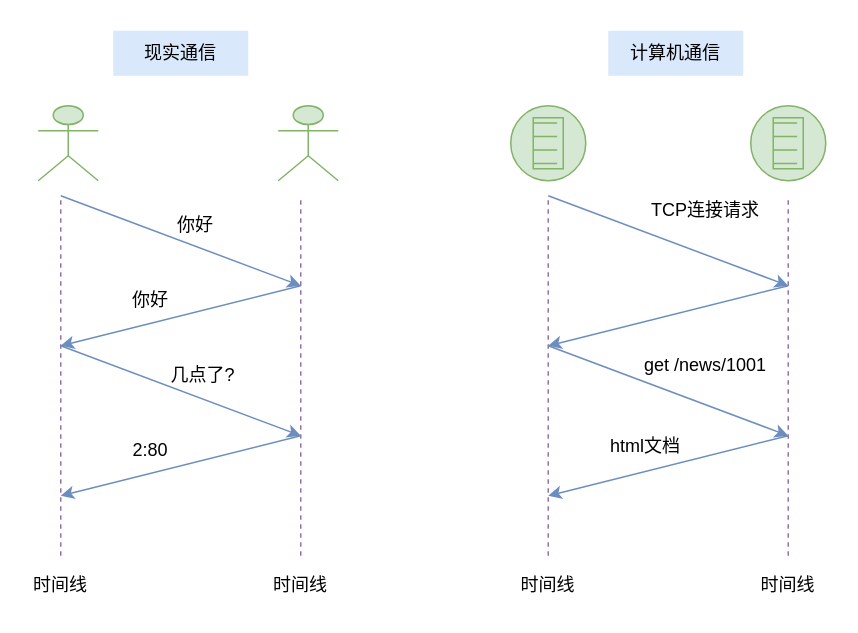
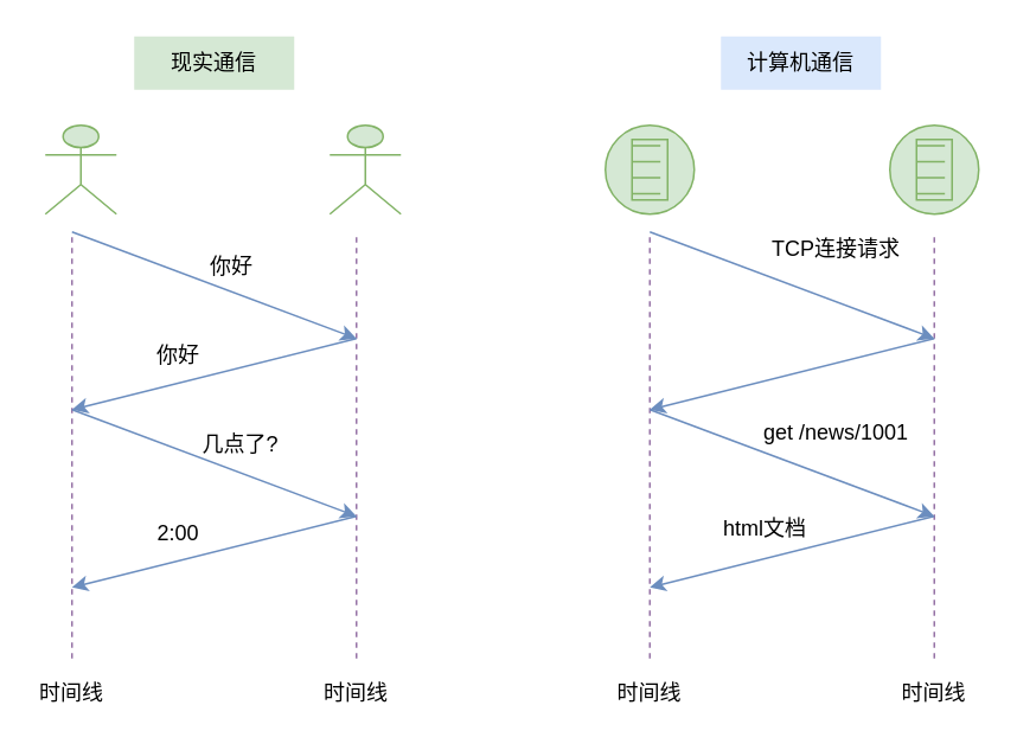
  <mxCell id="0" />
  <mxCell id="1" parent="0" />
  <mxCell id="2" value="" style="shape=umlActor;verticalLabelPosition=bottom;labelBackgroundColor=#ffffff;verticalAlign=top;html=1;outlineConnect=0;fillColor=#d5e8d4;strokeColor=#82b366;" vertex="1" parent="1"><mxGeometry x="25" y="70" width="40" height="50" as="geometry" /></mxCell>
  <mxCell id="3" value="" style="shape=umlActor;verticalLabelPosition=bottom;labelBackgroundColor=#ffffff;verticalAlign=top;html=1;outlineConnect=0;fillColor=#d5e8d4;strokeColor=#82b366;" vertex="1" parent="1"><mxGeometry x="185" y="70" width="40" height="50" as="geometry" /></mxCell>
  <mxCell id="4" value="" style="endArrow=none;dashed=1;html=1;fillColor=#e1d5e7;strokeColor=#9673a6;" edge="1" parent="1"><mxGeometry width="50" height="50" relative="1" as="geometry"><mxPoint x="40" y="370" as="sourcePoint" /><mxPoint x="40" y="130" as="targetPoint" /></mxGeometry></mxCell>
  <mxCell id="5" value="" style="endArrow=none;dashed=1;html=1;fillColor=#e1d5e7;strokeColor=#9673a6;" edge="1" parent="1"><mxGeometry width="50" height="50" relative="1" as="geometry"><mxPoint x="200" y="370" as="sourcePoint" /><mxPoint x="200" y="130" as="targetPoint" /></mxGeometry></mxCell>
  <mxCell id="6" value="" style="endArrow=classic;html=1;fillColor=#dae8fc;strokeColor=#6c8ebf;" edge="1" parent="1"><mxGeometry width="50" height="50" relative="1" as="geometry"><mxPoint x="40" y="130" as="sourcePoint" /><mxPoint x="200" y="190" as="targetPoint" /></mxGeometry></mxCell>
  <mxCell id="7" value="你好" style="text;html=1;strokeColor=none;fillColor=none;align=center;verticalAlign=middle;whiteSpace=wrap;rounded=0;" vertex="1" parent="1"><mxGeometry x="110" y="140" width="40" height="20" as="geometry" /></mxCell>
  <mxCell id="8" value="" style="endArrow=classic;html=1;fillColor=#dae8fc;strokeColor=#6c8ebf;" edge="1" parent="1"><mxGeometry width="50" height="50" relative="1" as="geometry"><mxPoint x="200" y="190" as="sourcePoint" /><mxPoint x="40" y="230" as="targetPoint" /></mxGeometry></mxCell>
  <mxCell id="9" value="你好" style="text;html=1;strokeColor=none;fillColor=none;align=center;verticalAlign=middle;whiteSpace=wrap;rounded=0;" vertex="1" parent="1"><mxGeometry x="80" y="190" width="40" height="20" as="geometry" /></mxCell>
  <mxCell id="10" value="" style="endArrow=classic;html=1;fillColor=#dae8fc;strokeColor=#6c8ebf;" edge="1" parent="1"><mxGeometry width="50" height="50" relative="1" as="geometry"><mxPoint x="40" y="230" as="sourcePoint" /><mxPoint x="200" y="290" as="targetPoint" /></mxGeometry></mxCell>
  <mxCell id="11" value="几点了?" style="text;html=1;strokeColor=none;fillColor=none;align=center;verticalAlign=middle;whiteSpace=wrap;rounded=0;" vertex="1" parent="1"><mxGeometry x="110" y="240" width="50" height="20" as="geometry" /></mxCell>
  <mxCell id="12" value="" style="endArrow=classic;html=1;fillColor=#dae8fc;strokeColor=#6c8ebf;" edge="1" parent="1"><mxGeometry width="50" height="50" relative="1" as="geometry"><mxPoint x="200" y="290" as="sourcePoint" /><mxPoint x="40" y="330" as="targetPoint" /></mxGeometry></mxCell>
- <mxCell id="13" value="2:80" style="text;html=1;strokeColor=none;fillColor=none;align=center;verticalAlign=middle;whiteSpace=wrap;rounded=0;" vertex="1" parent="1"><mxGeometry x="80" y="290" width="40" height="20" as="geometry" /></mxCell>
+ <mxCell id="13" value="2:00" style="text;html=1;strokeColor=none;fillColor=none;align=center;verticalAlign=middle;whiteSpace=wrap;rounded=0;" vertex="1" parent="1"><mxGeometry x="80" y="290" width="40" height="20" as="geometry" /></mxCell>
  <mxCell id="14" value="时间线" style="text;html=1;strokeColor=none;fillColor=none;align=center;verticalAlign=middle;whiteSpace=wrap;rounded=0;" vertex="1" parent="1"><mxGeometry x="20" y="380" width="40" height="20" as="geometry" /></mxCell>
  <mxCell id="15" value="时间线" style="text;html=1;strokeColor=none;fillColor=none;align=center;verticalAlign=middle;whiteSpace=wrap;rounded=0;" vertex="1" parent="1"><mxGeometry x="180" y="380" width="40" height="20" as="geometry" /></mxCell>
  <mxCell id="16" value="" style="endArrow=none;dashed=1;html=1;fillColor=#e1d5e7;strokeColor=#9673a6;" edge="1" parent="1"><mxGeometry width="50" height="50" relative="1" as="geometry"><mxPoint x="365" y="370" as="sourcePoint" /><mxPoint x="365" y="130" as="targetPoint" /></mxGeometry></mxCell>
  <mxCell id="17" value="" style="endArrow=none;dashed=1;html=1;fillColor=#e1d5e7;strokeColor=#9673a6;" edge="1" parent="1"><mxGeometry width="50" height="50" relative="1" as="geometry"><mxPoint x="525" y="370" as="sourcePoint" /><mxPoint x="525" y="130" as="targetPoint" /></mxGeometry></mxCell>
  <mxCell id="18" value="" style="endArrow=classic;html=1;fillColor=#dae8fc;strokeColor=#6c8ebf;" edge="1" parent="1"><mxGeometry width="50" height="50" relative="1" as="geometry"><mxPoint x="365" y="130" as="sourcePoint" /><mxPoint x="525" y="190" as="targetPoint" /></mxGeometry></mxCell>
  <mxCell id="19" value="TCP连接请求" style="text;html=1;strokeColor=none;fillColor=none;align=center;verticalAlign=middle;whiteSpace=wrap;rounded=0;" vertex="1" parent="1"><mxGeometry x="425" y="130" width="90" height="20" as="geometry" /></mxCell>
  <mxCell id="20" value="" style="endArrow=classic;html=1;fillColor=#dae8fc;strokeColor=#6c8ebf;" edge="1" parent="1"><mxGeometry width="50" height="50" relative="1" as="geometry"><mxPoint x="525" y="190" as="sourcePoint" /><mxPoint x="365" y="230" as="targetPoint" /></mxGeometry></mxCell>
  <mxCell id="21" value="" style="endArrow=classic;html=1;fillColor=#dae8fc;strokeColor=#6c8ebf;" edge="1" parent="1"><mxGeometry width="50" height="50" relative="1" as="geometry"><mxPoint x="365" y="230" as="sourcePoint" /><mxPoint x="525" y="290" as="targetPoint" /></mxGeometry></mxCell>
  <mxCell id="22" value="get /news/1001" style="text;html=1;strokeColor=none;fillColor=none;align=center;verticalAlign=middle;whiteSpace=wrap;rounded=0;" vertex="1" parent="1"><mxGeometry x="425" y="233" width="90" height="20" as="geometry" /></mxCell>
  <mxCell id="23" value="" style="endArrow=classic;html=1;fillColor=#dae8fc;strokeColor=#6c8ebf;" edge="1" parent="1"><mxGeometry width="50" height="50" relative="1" as="geometry"><mxPoint x="525" y="290" as="sourcePoint" /><mxPoint x="365" y="330" as="targetPoint" /></mxGeometry></mxCell>
  <mxCell id="24" value="html文档" style="text;html=1;strokeColor=none;fillColor=none;align=center;verticalAlign=middle;whiteSpace=wrap;rounded=0;" vertex="1" parent="1"><mxGeometry x="405" y="287" width="50" height="20" as="geometry" /></mxCell>
  <mxCell id="25" value="时间线" style="text;html=1;strokeColor=none;fillColor=none;align=center;verticalAlign=middle;whiteSpace=wrap;rounded=0;" vertex="1" parent="1"><mxGeometry x="345" y="380" width="40" height="20" as="geometry" /></mxCell>
  <mxCell id="26" value="时间线" style="text;html=1;strokeColor=none;fillColor=none;align=center;verticalAlign=middle;whiteSpace=wrap;rounded=0;" vertex="1" parent="1"><mxGeometry x="505" y="380" width="40" height="20" as="geometry" /></mxCell>
- <mxCell id="27" value="现实通信" style="rounded=0;whiteSpace=wrap;html=1;fillColor=#dae8fc;strokeColor=none;" vertex="1" parent="1"><mxGeometry x="75" y="20" width="90" height="30" as="geometry" /></mxCell>
+ <mxCell id="27" value="现实通信" style="rounded=0;whiteSpace=wrap;html=1;fillColor=#d5e8d4;strokeColor=none;" vertex="1" parent="1"><mxGeometry x="75" y="20" width="90" height="30" as="geometry" /></mxCell>
  <mxCell id="28" value="计算机通信" style="rounded=0;whiteSpace=wrap;html=1;fillColor=#dae8fc;strokeColor=none;" vertex="1" parent="1"><mxGeometry x="405" y="20" width="90" height="30" as="geometry" /></mxCell>
  <mxCell id="29" value="" style="shape=mxgraph.bpmn.shape;html=1;verticalLabelPosition=bottom;labelBackgroundColor=#ffffff;verticalAlign=top;align=center;perimeter=ellipsePerimeter;outlineConnect=0;outline=eventInt;symbol=conditional;fillColor=#d5e8d4;strokeColor=#82b366;" vertex="1" parent="1"><mxGeometry x="500" y="70" width="50" height="50" as="geometry" /></mxCell>
  <mxCell id="30" value="" style="shape=mxgraph.bpmn.shape;html=1;verticalLabelPosition=bottom;labelBackgroundColor=#ffffff;verticalAlign=top;align=center;perimeter=ellipsePerimeter;outlineConnect=0;outline=eventInt;symbol=conditional;fillColor=#d5e8d4;strokeColor=#82b366;" vertex="1" parent="1"><mxGeometry x="340" y="70" width="50" height="50" as="geometry" /></mxCell>
